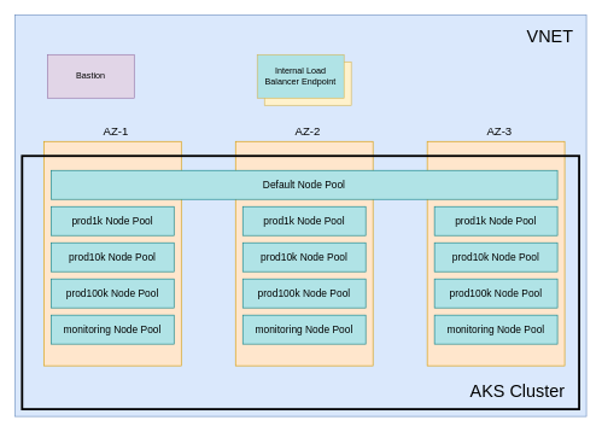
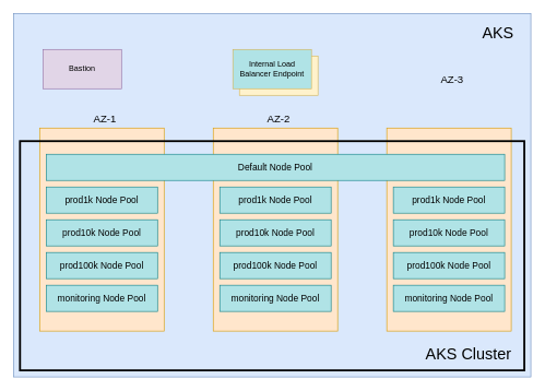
  <mxCell id="0" />
  <mxCell id="1" parent="0" />
  <mxCell id="2" value="" style="rounded=0;whiteSpace=wrap;html=1;fillColor=#dae8fc;strokeColor=#6c8ebf;" parent="1" vertex="1"><mxGeometry x="20" y="20" width="790" height="555" as="geometry" /></mxCell>
- <mxCell id="3" value="VNET" style="text;html=1;strokeColor=none;fillColor=none;align=center;verticalAlign=middle;whiteSpace=wrap;rounded=0;fontSize=24;" parent="1" vertex="1"><mxGeometry x="730" y="35" width="60" height="30" as="geometry" /></mxCell>
+ <mxCell id="3" value="AKS" style="text;html=1;strokeColor=none;fillColor=none;align=center;verticalAlign=middle;whiteSpace=wrap;rounded=0;fontSize=24;" parent="1" vertex="1"><mxGeometry x="730" y="35" width="60" height="30" as="geometry" /></mxCell>
  <mxCell id="4" value="" style="rounded=0;whiteSpace=wrap;html=1;fillColor=#ffe6cc;strokeColor=#d79b00;" parent="1" vertex="1"><mxGeometry x="60" y="195" width="190" height="310" as="geometry" /></mxCell>
  <mxCell id="5" value="AZ-1" style="text;html=1;strokeColor=none;fillColor=none;align=center;verticalAlign=middle;whiteSpace=wrap;rounded=0;fontSize=16;" parent="1" vertex="1"><mxGeometry x="95" y="165" width="130" height="30" as="geometry" /></mxCell>
  <mxCell id="6" value="" style="rounded=0;whiteSpace=wrap;html=1;fillColor=#ffe6cc;strokeColor=#d79b00;" parent="1" vertex="1"><mxGeometry x="325" y="195" width="190" height="310" as="geometry" /></mxCell>
  <mxCell id="7" value="&lt;div&gt;AZ-2&lt;/div&gt;" style="text;html=1;strokeColor=none;fillColor=none;align=center;verticalAlign=middle;whiteSpace=wrap;rounded=0;fontSize=16;" parent="1" vertex="1"><mxGeometry x="360" y="165" width="130" height="30" as="geometry" /></mxCell>
  <mxCell id="8" value="" style="rounded=0;whiteSpace=wrap;html=1;fillColor=#ffe6cc;strokeColor=#d79b00;" parent="1" vertex="1"><mxGeometry x="590" y="195" width="190" height="310" as="geometry" /></mxCell>
- <mxCell id="9" value="AZ-3" style="text;html=1;strokeColor=none;fillColor=none;align=center;verticalAlign=middle;whiteSpace=wrap;rounded=0;fontSize=16;" parent="1" vertex="1"><mxGeometry x="625" y="165" width="130" height="30" as="geometry" /></mxCell>
+ <mxCell id="9" value="AZ-3" style="text;html=1;strokeColor=none;fillColor=none;align=center;verticalAlign=middle;whiteSpace=wrap;rounded=0;fontSize=16;" parent="1" vertex="1"><mxGeometry x="625" y="105" width="130" height="30" as="geometry" /></mxCell>
  <mxCell id="10" value="Bastion" style="rounded=0;whiteSpace=wrap;html=1;fillColor=#e1d5e7;strokeColor=#9673a6;" parent="1" vertex="1"><mxGeometry x="65" y="75" width="120" height="60" as="geometry" /></mxCell>
  <mxCell id="11" value="" style="rounded=0;whiteSpace=wrap;html=1;fillColor=none;strokeWidth=3;" parent="1" vertex="1"><mxGeometry x="30" y="215" width="770" height="350" as="geometry" /></mxCell>
  <mxCell id="12" value="AKS Cluster" style="text;html=1;strokeColor=none;fillColor=none;align=center;verticalAlign=middle;whiteSpace=wrap;rounded=0;fontSize=24;" parent="1" vertex="1"><mxGeometry x="640" y="525" width="150" height="30" as="geometry" /></mxCell>
  <mxCell id="13" value="&lt;font style=&quot;font-size: 14px;&quot;&gt;Default Node Pool&lt;/font&gt;" style="rounded=0;whiteSpace=wrap;html=1;fillColor=#b0e3e6;strokeColor=#0e8088;" parent="1" vertex="1"><mxGeometry x="70" y="235" width="700" height="40" as="geometry" /></mxCell>
  <mxCell id="14" value="&lt;font style=&quot;font-size: 14px;&quot;&gt;prod1k Node Pool&lt;/font&gt;" style="rounded=0;whiteSpace=wrap;html=1;fillColor=#b0e3e6;strokeColor=#0e8088;" parent="1" vertex="1"><mxGeometry x="70" y="285" width="170" height="40" as="geometry" /></mxCell>
  <mxCell id="15" value="&lt;font style=&quot;font-size: 14px;&quot;&gt;prod1k Node Pool&lt;/font&gt;" style="rounded=0;whiteSpace=wrap;html=1;fillColor=#b0e3e6;strokeColor=#0e8088;" parent="1" vertex="1"><mxGeometry x="335" y="285" width="170" height="40" as="geometry" /></mxCell>
  <mxCell id="16" value="&lt;font style=&quot;font-size: 14px;&quot;&gt;prod1k Node Pool&lt;/font&gt;" style="rounded=0;whiteSpace=wrap;html=1;fillColor=#b0e3e6;strokeColor=#0e8088;" parent="1" vertex="1"><mxGeometry x="600" y="285" width="170" height="40" as="geometry" /></mxCell>
  <mxCell id="17" value="&lt;font style=&quot;font-size: 14px;&quot;&gt;prod10k Node Pool&lt;/font&gt;" style="rounded=0;whiteSpace=wrap;html=1;fillColor=#b0e3e6;strokeColor=#0e8088;" parent="1" vertex="1"><mxGeometry x="70" y="335" width="170" height="40" as="geometry" /></mxCell>
  <mxCell id="18" value="&lt;font style=&quot;font-size: 14px;&quot;&gt;prod10k Node Pool&lt;/font&gt;" style="rounded=0;whiteSpace=wrap;html=1;fillColor=#b0e3e6;strokeColor=#0e8088;" parent="1" vertex="1"><mxGeometry x="335" y="335" width="170" height="40" as="geometry" /></mxCell>
  <mxCell id="19" value="&lt;font style=&quot;font-size: 14px;&quot;&gt;prod10k Node Pool&lt;/font&gt;" style="rounded=0;whiteSpace=wrap;html=1;fillColor=#b0e3e6;strokeColor=#0e8088;" parent="1" vertex="1"><mxGeometry x="600" y="335" width="170" height="40" as="geometry" /></mxCell>
  <mxCell id="20" value="&lt;font style=&quot;font-size: 14px;&quot;&gt;prod100k Node Pool&lt;/font&gt;" style="rounded=0;whiteSpace=wrap;html=1;fillColor=#b0e3e6;strokeColor=#0e8088;" parent="1" vertex="1"><mxGeometry x="70" y="385" width="170" height="40" as="geometry" /></mxCell>
  <mxCell id="21" value="&lt;font style=&quot;font-size: 14px;&quot;&gt;prod100k Node Pool&lt;/font&gt;" style="rounded=0;whiteSpace=wrap;html=1;fillColor=#b0e3e6;strokeColor=#0e8088;" parent="1" vertex="1"><mxGeometry x="335" y="385" width="170" height="40" as="geometry" /></mxCell>
  <mxCell id="22" value="&lt;font style=&quot;font-size: 14px;&quot;&gt;prod100k Node Pool&lt;/font&gt;" style="rounded=0;whiteSpace=wrap;html=1;fillColor=#b0e3e6;strokeColor=#0e8088;" parent="1" vertex="1"><mxGeometry x="600" y="385" width="170" height="40" as="geometry" /></mxCell>
  <mxCell id="23" value="&lt;font style=&quot;font-size: 14px;&quot;&gt;monitoring Node Pool&lt;/font&gt;" style="rounded=0;whiteSpace=wrap;html=1;fillColor=#b0e3e6;strokeColor=#0e8088;" parent="1" vertex="1"><mxGeometry x="70" y="435" width="170" height="40" as="geometry" /></mxCell>
  <mxCell id="24" value="&lt;div style=&quot;font-size: 15px;&quot;&gt;&lt;font style=&quot;font-size: 14px;&quot;&gt;monitoring Node Pool&lt;/font&gt;&lt;/div&gt;" style="rounded=0;whiteSpace=wrap;html=1;fillColor=#b0e3e6;strokeColor=#0e8088;" parent="1" vertex="1"><mxGeometry x="335" y="435" width="170" height="40" as="geometry" /></mxCell>
  <mxCell id="25" value="&lt;font style=&quot;font-size: 14px;&quot;&gt;monitoring Node Pool&lt;/font&gt;" style="rounded=0;whiteSpace=wrap;html=1;fillColor=#b0e3e6;strokeColor=#0e8088;" parent="1" vertex="1"><mxGeometry x="600" y="435" width="170" height="40" as="geometry" /></mxCell>
  <mxCell id="26" value="" style="rounded=0;whiteSpace=wrap;html=1;fillColor=#fff2cc;strokeColor=#d6b656;" vertex="1" parent="1"><mxGeometry x="365" y="85" width="120" height="60" as="geometry" /></mxCell>
  <mxCell id="27" value="Internal Load Balancer Endpoint" style="rounded=0;whiteSpace=wrap;html=1;fillColor=#b0e3e6;strokeColor=#d6b656;" vertex="1" parent="1"><mxGeometry x="355" y="75" width="120" height="60" as="geometry" /></mxCell>
